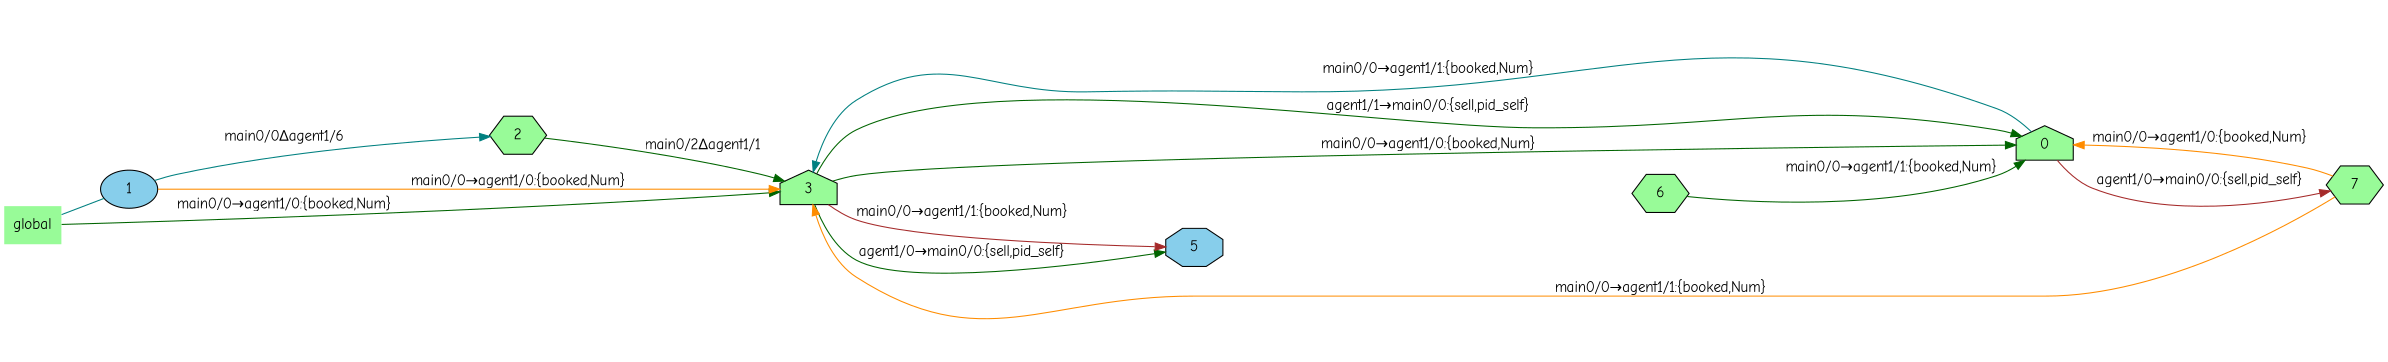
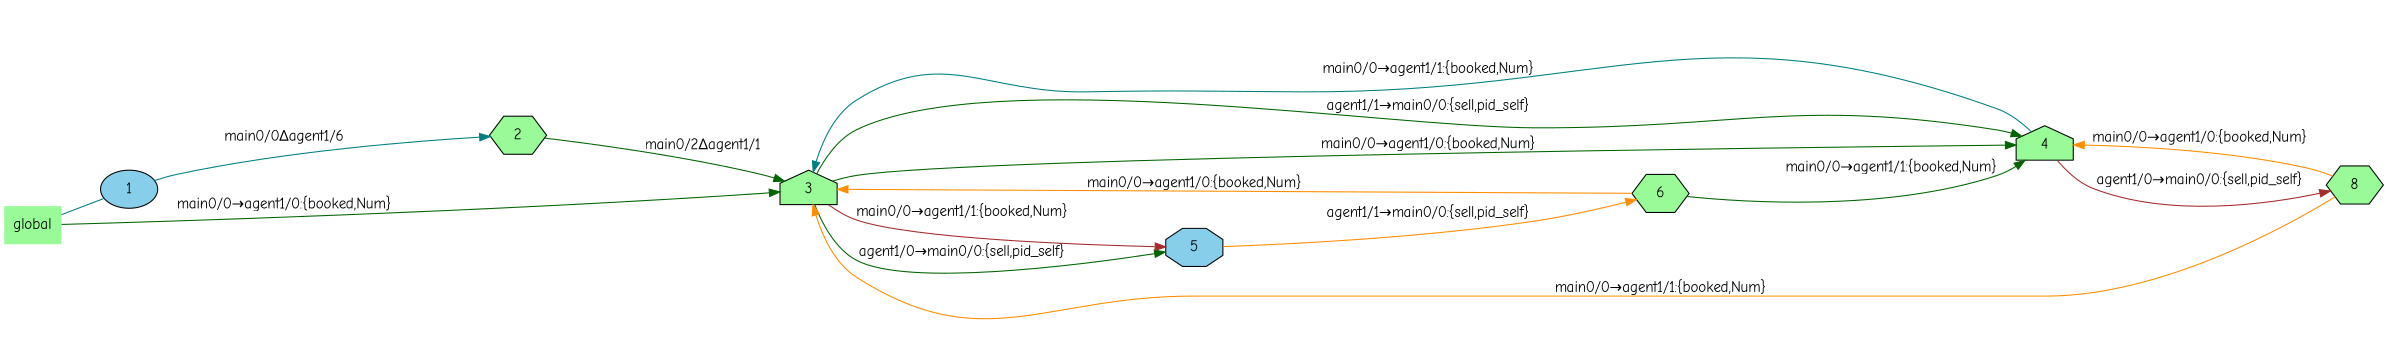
  digraph {
    fontname="Comic Neue"
    rankdir=LR
    node [fillcolor=palegreen fontname="Comic Neue" shape=hexagon style=filled]
    edge [color=darkgreen fontname="Comic Neue"]
    n1 [label=global shape=plaintext]
    n2 [fillcolor=skyblue label=1 shape=ellipse]
    n3 [label=3 shape=house]
    n4 [label=2]
-   n5 [label=7]
-   n6 [label=0 shape=house]
+   n5 [label=8]
+   n6 [label=4 shape=house]
    n7 [fillcolor=skyblue label=5 shape=octagon]
    n8 [label=6]
    n1 -> n2 [arrowhead=none color=teal]
    n1 -> n3 [label="main0/0→agent1/0:{booked,Num}"]
    n2 -> n4 [color=teal label="main0/0Δagent1/6"]
    n3 -> n6 [label="agent1/1→main0/0:{sell,pid_self}"]
    n3 -> n6 [label="main0/0→agent1/0:{booked,Num}"]
    n3 -> n7 [label="agent1/0→main0/0:{sell,pid_self}"]
    n3 -> n7 [color=brown label="main0/0→agent1/1:{booked,Num}"]
    n4 -> n3 [label="main0/2Δagent1/1"]
    n5 -> n3 [color=darkorange label="main0/0→agent1/1:{booked,Num}"]
    n5 -> n6 [color=darkorange label="main0/0→agent1/0:{booked,Num}"]
    n6 -> n3 [color=teal label="main0/0→agent1/1:{booked,Num}"]
    n6 -> n5 [color=brown label="agent1/0→main0/0:{sell,pid_self}"]
-   n2 -> n3 [color=darkorange label="main0/0→agent1/0:{booked,Num}"]
+   n7 -> n8 [color=darkorange label="agent1/1→main0/0:{sell,pid_self}"]
+   n8 -> n3 [color=darkorange label="main0/0→agent1/0:{booked,Num}"]
    n8 -> n6 [label="main0/0→agent1/1:{booked,Num}"]
  }
